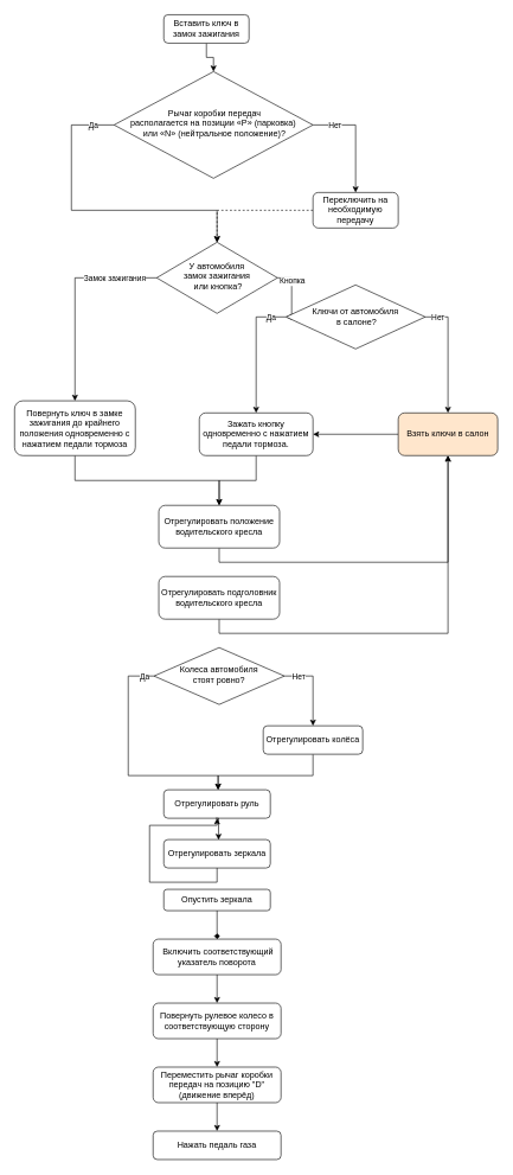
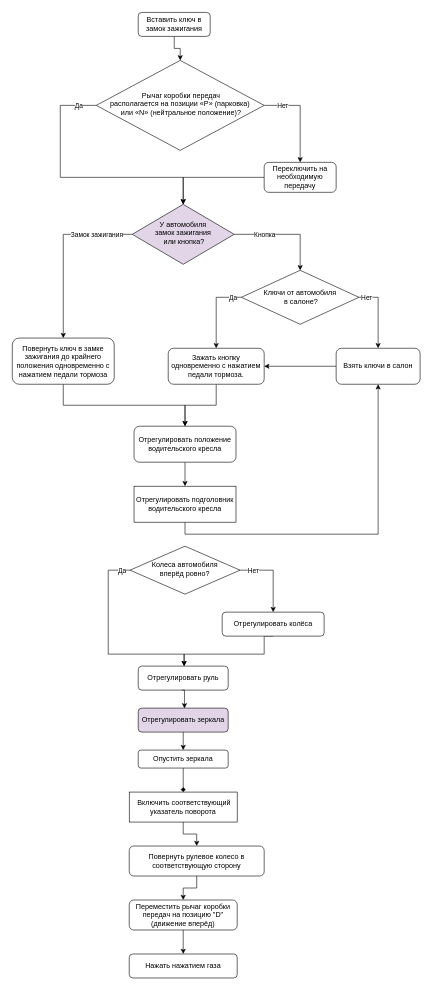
  <mxCell id="0" />
  <mxCell id="1" parent="0" />
  <mxCell id="2" style="edgeStyle=orthogonalEdgeStyle;rounded=0;orthogonalLoop=1;jettySize=auto;html=1;exitX=0.5;exitY=1;exitDx=0;exitDy=0;" edge="1" parent="1" source="3" target="8"><mxGeometry relative="1" as="geometry" /></mxCell>
  <mxCell id="3" value="Вставить ключ в замок зажигания" style="rounded=1;whiteSpace=wrap;html=1;fontSize=12;glass=0;strokeWidth=1;shadow=0;" parent="1" vertex="1"><mxGeometry x="230" y="20" width="120" height="40" as="geometry" /></mxCell>
  <mxCell id="4" style="edgeStyle=orthogonalEdgeStyle;rounded=0;orthogonalLoop=1;jettySize=auto;html=1;exitX=0;exitY=0.5;exitDx=0;exitDy=0;" edge="1" parent="1" source="8" target="15"><mxGeometry relative="1" as="geometry"><Array as="points"><mxPoint x="100" y="175" /><mxPoint x="100" y="295" /><mxPoint x="305" y="295" /></Array></mxGeometry></mxCell>
  <mxCell id="5" value="Да" style="edgeLabel;html=1;align=center;verticalAlign=middle;resizable=0;points=[];" vertex="1" connectable="0" parent="4"><mxGeometry x="-0.888" y="-3" relative="1" as="geometry"><mxPoint x="-6" y="3" as="offset" /></mxGeometry></mxCell>
  <mxCell id="6" style="edgeStyle=orthogonalEdgeStyle;rounded=0;orthogonalLoop=1;jettySize=auto;html=1;exitX=1;exitY=0.5;exitDx=0;exitDy=0;entryX=0.5;entryY=0;entryDx=0;entryDy=0;" edge="1" parent="1" source="8" target="10"><mxGeometry relative="1" as="geometry" /></mxCell>
  <mxCell id="7" value="Нет" style="edgeLabel;html=1;align=center;verticalAlign=middle;resizable=0;points=[];" vertex="1" connectable="0" parent="6"><mxGeometry x="-0.751" y="2" relative="1" as="geometry"><mxPoint x="11" y="2" as="offset" /></mxGeometry></mxCell>
  <mxCell id="8" value="&amp;nbsp;Рычаг коробки передач &lt;br&gt;располагается на позиции «P» (парковка)&lt;br&gt;&amp;nbsp;или «N» (нейтральное положение)?" style="rhombus;whiteSpace=wrap;html=1;shadow=0;fontFamily=Helvetica;fontSize=12;align=center;strokeWidth=1;spacing=6;spacingTop=-4;" vertex="1" parent="1"><mxGeometry x="160" y="100" width="280" height="150" as="geometry" /></mxCell>
- <mxCell id="9" style="edgeStyle=orthogonalEdgeStyle;rounded=0;orthogonalLoop=1;jettySize=auto;html=1;exitX=0;exitY=0.5;exitDx=0;exitDy=0;entryX=0.5;entryY=0;entryDx=0;entryDy=0;dashed=1;" edge="1" parent="1" source="10" target="15"><mxGeometry relative="1" as="geometry" /></mxCell>
+ <mxCell id="9" style="edgeStyle=orthogonalEdgeStyle;rounded=0;orthogonalLoop=1;jettySize=auto;html=1;exitX=0;exitY=0.5;exitDx=0;exitDy=0;entryX=0.5;entryY=0;entryDx=0;entryDy=0;" edge="1" parent="1" source="10" target="15"><mxGeometry relative="1" as="geometry" /></mxCell>
  <mxCell id="10" value="Переключить на необходимую передачу" style="rounded=1;whiteSpace=wrap;html=1;fontSize=12;glass=0;strokeWidth=1;shadow=0;" vertex="1" parent="1"><mxGeometry x="440" y="270" width="120" height="50" as="geometry" /></mxCell>
  <mxCell id="11" style="edgeStyle=orthogonalEdgeStyle;rounded=0;orthogonalLoop=1;jettySize=auto;html=1;exitX=1;exitY=0.5;exitDx=0;exitDy=0;" edge="1" parent="1" source="15" target="22"><mxGeometry relative="1" as="geometry" /></mxCell>
  <mxCell id="12" value="Кнопка" style="edgeLabel;html=1;align=center;verticalAlign=middle;resizable=0;points=[];" vertex="1" connectable="0" parent="11"><mxGeometry x="-0.412" relative="1" as="geometry"><mxPoint as="offset" /></mxGeometry></mxCell>
  <mxCell id="13" style="edgeStyle=orthogonalEdgeStyle;rounded=0;orthogonalLoop=1;jettySize=auto;html=1;exitX=0;exitY=0.5;exitDx=0;exitDy=0;entryX=0.5;entryY=0;entryDx=0;entryDy=0;" edge="1" parent="1" source="15" target="17"><mxGeometry relative="1" as="geometry" /></mxCell>
  <mxCell id="14" value="Замок зажигания" style="edgeLabel;html=1;align=center;verticalAlign=middle;resizable=0;points=[];" vertex="1" connectable="0" parent="13"><mxGeometry x="-0.549" relative="1" as="geometry"><mxPoint x="5" as="offset" /></mxGeometry></mxCell>
- <mxCell id="15" value="У автомобиля &lt;br&gt;замок зажигания&lt;br&gt;&amp;nbsp;или кнопка?" style="rhombus;whiteSpace=wrap;html=1;shadow=0;fontFamily=Helvetica;fontSize=12;align=center;strokeWidth=1;spacing=6;spacingTop=-4;" vertex="1" parent="1"><mxGeometry x="220" y="340" width="170" height="100" as="geometry" /></mxCell>
+ <mxCell id="15" value="У автомобиля &lt;br&gt;замок зажигания&lt;br&gt;&amp;nbsp;или кнопка?" style="rhombus;whiteSpace=wrap;html=1;shadow=0;fontFamily=Helvetica;fontSize=12;align=center;strokeWidth=1;spacing=6;spacingTop=-4;fillColor=#e1d5e7;" vertex="1" parent="1"><mxGeometry x="220" y="340" width="170" height="100" as="geometry" /></mxCell>
  <mxCell id="16" style="edgeStyle=orthogonalEdgeStyle;rounded=0;orthogonalLoop=1;jettySize=auto;html=1;exitX=0.5;exitY=1;exitDx=0;exitDy=0;entryX=0.5;entryY=0;entryDx=0;entryDy=0;" edge="1" parent="1" source="17" target="28"><mxGeometry relative="1" as="geometry" /></mxCell>
  <mxCell id="17" value="Повернуть ключ в замке зажигания до крайнего положения одновременно с нажатием педали тормоза" style="rounded=1;whiteSpace=wrap;html=1;fontSize=12;glass=0;strokeWidth=1;shadow=0;" vertex="1" parent="1"><mxGeometry x="20" y="563" width="170" height="77" as="geometry" /></mxCell>
  <mxCell id="18" style="edgeStyle=orthogonalEdgeStyle;rounded=0;orthogonalLoop=1;jettySize=auto;html=1;exitX=0;exitY=0.5;exitDx=0;exitDy=0;entryX=0.5;entryY=0;entryDx=0;entryDy=0;" edge="1" parent="1" source="22" target="24"><mxGeometry relative="1" as="geometry" /></mxCell>
  <mxCell id="19" value="Да&lt;br&gt;" style="edgeLabel;html=1;align=center;verticalAlign=middle;resizable=0;points=[];" vertex="1" connectable="0" parent="18"><mxGeometry x="-0.756" relative="1" as="geometry"><mxPoint as="offset" /></mxGeometry></mxCell>
  <mxCell id="20" style="edgeStyle=orthogonalEdgeStyle;rounded=0;orthogonalLoop=1;jettySize=auto;html=1;exitX=1;exitY=0.5;exitDx=0;exitDy=0;entryX=0.5;entryY=0;entryDx=0;entryDy=0;" edge="1" parent="1" source="22" target="26"><mxGeometry relative="1" as="geometry" /></mxCell>
  <mxCell id="21" value="Нет&lt;br&gt;" style="edgeLabel;html=1;align=center;verticalAlign=middle;resizable=0;points=[];" vertex="1" connectable="0" parent="20"><mxGeometry x="-0.798" y="-2" relative="1" as="geometry"><mxPoint y="-2" as="offset" /></mxGeometry></mxCell>
- <mxCell id="22" value="Ключи от автомобиля&lt;br&gt;&amp;nbsp;в салоне?" style="rhombus;whiteSpace=wrap;html=1;" vertex="1" parent="1"><mxGeometry x="402" y="400" width="196" height="90" as="geometry" /></mxCell>
+ <mxCell id="22" value="Ключи от автомобиля&lt;br&gt;&amp;nbsp;в салоне?" style="rhombus;whiteSpace=wrap;html=1;" vertex="1" parent="1"><mxGeometry x="402" y="450" width="196" height="90" as="geometry" /></mxCell>
  <mxCell id="23" style="edgeStyle=orthogonalEdgeStyle;rounded=0;orthogonalLoop=1;jettySize=auto;html=1;exitX=0.5;exitY=1;exitDx=0;exitDy=0;" edge="1" parent="1" source="24" target="28"><mxGeometry relative="1" as="geometry" /></mxCell>
  <mxCell id="24" value="Зажать кнопку одновременно с нажатием педали тормоза." style="rounded=1;whiteSpace=wrap;html=1;fontSize=12;glass=0;strokeWidth=1;shadow=0;" vertex="1" parent="1"><mxGeometry x="280" y="580" width="160" height="60" as="geometry" /></mxCell>
  <mxCell id="25" style="edgeStyle=orthogonalEdgeStyle;rounded=0;orthogonalLoop=1;jettySize=auto;html=1;exitX=0;exitY=0.5;exitDx=0;exitDy=0;entryX=1;entryY=0.5;entryDx=0;entryDy=0;" edge="1" parent="1" source="26" target="24"><mxGeometry relative="1" as="geometry" /></mxCell>
- <mxCell id="26" value="Взять ключи в салон" style="rounded=1;whiteSpace=wrap;html=1;fontSize=12;glass=0;strokeWidth=1;shadow=0;fillColor=#ffe6cc;" vertex="1" parent="1"><mxGeometry x="560" y="580" width="140" height="60" as="geometry" /></mxCell>
- <mxCell id="27" style="edgeStyle=orthogonalEdgeStyle;rounded=0;orthogonalLoop=1;jettySize=auto;html=1;exitX=0.5;exitY=1;exitDx=0;exitDy=0;" edge="1" parent="1" source="28" target="26"><mxGeometry relative="1" as="geometry" /></mxCell>
+ <mxCell id="26" value="Взять ключи в салон" style="rounded=1;whiteSpace=wrap;html=1;fontSize=12;glass=0;strokeWidth=1;shadow=0;" vertex="1" parent="1"><mxGeometry x="560" y="580" width="140" height="60" as="geometry" /></mxCell>
+ <mxCell id="27" style="edgeStyle=orthogonalEdgeStyle;rounded=0;orthogonalLoop=1;jettySize=auto;html=1;exitX=0.5;exitY=1;exitDx=0;exitDy=0;entryX=0.5;entryY=0;entryDx=0;entryDy=0;" edge="1" parent="1" source="28" target="30"><mxGeometry relative="1" as="geometry" /></mxCell>
  <mxCell id="28" value="Отрегулировать положение водительского кресла" style="rounded=1;whiteSpace=wrap;html=1;fontSize=12;glass=0;strokeWidth=1;shadow=0;" vertex="1" parent="1"><mxGeometry x="223" y="710" width="170" height="60" as="geometry" /></mxCell>
  <mxCell id="29" style="edgeStyle=orthogonalEdgeStyle;rounded=0;orthogonalLoop=1;jettySize=auto;html=1;exitX=0.5;exitY=1;exitDx=0;exitDy=0;" edge="1" parent="1" source="30" target="26"><mxGeometry relative="1" as="geometry" /></mxCell>
- <mxCell id="30" value="Отрегулировать подголовник водительского кресла" style="rounded=1;whiteSpace=wrap;html=1;fontSize=12;glass=0;strokeWidth=1;shadow=0;" vertex="1" parent="1"><mxGeometry x="223" y="810" width="170" height="60" as="geometry" /></mxCell>
+ <mxCell id="30" value="Отрегулировать подголовник водительского кресла" style="whiteSpace=wrap;html=1;fontSize=12;glass=0;strokeWidth=1;shadow=0;rounded=0;" vertex="1" parent="1"><mxGeometry x="223" y="810" width="170" height="60" as="geometry" /></mxCell>
  <mxCell id="31" style="edgeStyle=orthogonalEdgeStyle;rounded=0;orthogonalLoop=1;jettySize=auto;html=1;exitX=1;exitY=0.5;exitDx=0;exitDy=0;entryX=0.5;entryY=0;entryDx=0;entryDy=0;" edge="1" parent="1" source="35" target="37"><mxGeometry relative="1" as="geometry" /></mxCell>
  <mxCell id="32" value="Нет" style="edgeLabel;html=1;align=center;verticalAlign=middle;resizable=0;points=[];" vertex="1" connectable="0" parent="31"><mxGeometry x="-0.797" y="1" relative="1" as="geometry"><mxPoint x="9" y="1" as="offset" /></mxGeometry></mxCell>
  <mxCell id="33" style="edgeStyle=orthogonalEdgeStyle;rounded=0;orthogonalLoop=1;jettySize=auto;html=1;exitX=0;exitY=0.5;exitDx=0;exitDy=0;entryX=0.5;entryY=0;entryDx=0;entryDy=0;" edge="1" parent="1" source="35"><mxGeometry relative="1" as="geometry"><mxPoint x="306.5" y="1110" as="targetPoint" /><Array as="points"><mxPoint x="180" y="950" /><mxPoint x="180" y="1090" /><mxPoint x="307" y="1090" /></Array></mxGeometry></mxCell>
  <mxCell id="34" value="Да" style="edgeLabel;html=1;align=center;verticalAlign=middle;resizable=0;points=[];" vertex="1" connectable="0" parent="33"><mxGeometry x="-0.911" relative="1" as="geometry"><mxPoint as="offset" /></mxGeometry></mxCell>
- <mxCell id="35" value="Колеса автомобиля &lt;br&gt;стоят ровно?" style="rhombus;whiteSpace=wrap;html=1;shadow=0;fontFamily=Helvetica;fontSize=12;align=center;strokeWidth=1;spacing=6;spacingTop=-4;" vertex="1" parent="1"><mxGeometry x="216.25" y="910" width="183.5" height="80" as="geometry" /></mxCell>
+ <mxCell id="35" value="Колеса автомобиля &lt;br&gt;вперёд ровно?" style="rhombus;whiteSpace=wrap;html=1;shadow=0;fontFamily=Helvetica;fontSize=12;align=center;strokeWidth=1;spacing=6;spacingTop=-4;" vertex="1" parent="1"><mxGeometry x="216.25" y="910" width="183.5" height="80" as="geometry" /></mxCell>
  <mxCell id="36" style="edgeStyle=orthogonalEdgeStyle;rounded=0;orthogonalLoop=1;jettySize=auto;html=1;exitX=0.5;exitY=1;exitDx=0;exitDy=0;entryX=0.5;entryY=0;entryDx=0;entryDy=0;" edge="1" parent="1" source="37"><mxGeometry relative="1" as="geometry"><mxPoint x="306.5" y="1110" as="targetPoint" /><Array as="points"><mxPoint x="440" y="1090" /><mxPoint x="307" y="1090" /></Array></mxGeometry></mxCell>
- <mxCell id="37" value="Отрегулировать колёса" style="rounded=1;whiteSpace=wrap;html=1;fontSize=12;glass=0;strokeWidth=1;shadow=0;" vertex="1" parent="1"><mxGeometry x="370" y="1020" width="140" height="40" as="geometry" /></mxCell>
+ <mxCell id="37" value="Отрегулировать колёса" style="rounded=1;whiteSpace=wrap;html=1;fontSize=12;glass=0;strokeWidth=1;shadow=0;" vertex="1" parent="1"><mxGeometry x="370" y="1020" width="170" height="40" as="geometry" /></mxCell>
  <mxCell id="38" value="Отрегулировать руль" style="rounded=1;whiteSpace=wrap;html=1;fontSize=12;glass=0;strokeWidth=1;shadow=0;" vertex="1" parent="1"><mxGeometry x="230" y="1110" width="150" height="40" as="geometry" /></mxCell>
- <mxCell id="39" style="edgeStyle=orthogonalEdgeStyle;rounded=0;orthogonalLoop=1;jettySize=auto;html=1;exitX=0.5;exitY=1;exitDx=0;exitDy=0;" edge="1" parent="1" source="40" target="38"><mxGeometry relative="1" as="geometry" /></mxCell>
- <mxCell id="40" value="Отрегулировать зеркала" style="rounded=1;whiteSpace=wrap;html=1;fontSize=12;glass=0;strokeWidth=1;shadow=0;" vertex="1" parent="1"><mxGeometry x="230" y="1180" width="150" height="40" as="geometry" /></mxCell>
+ <mxCell id="39" style="edgeStyle=orthogonalEdgeStyle;rounded=0;orthogonalLoop=1;jettySize=auto;html=1;exitX=0.5;exitY=1;exitDx=0;exitDy=0;entryX=0.5;entryY=0;entryDx=0;entryDy=0;" edge="1" parent="1" source="40" target="43"><mxGeometry relative="1" as="geometry" /></mxCell>
+ <mxCell id="40" value="Отрегулировать зеркала" style="rounded=1;whiteSpace=wrap;html=1;fontSize=12;glass=0;strokeWidth=1;shadow=0;fillColor=#e1d5e7;" vertex="1" parent="1"><mxGeometry x="230" y="1180" width="150" height="40" as="geometry" /></mxCell>
  <mxCell id="41" style="edgeStyle=orthogonalEdgeStyle;rounded=0;orthogonalLoop=1;jettySize=auto;html=1;exitX=0.5;exitY=1;exitDx=0;exitDy=0;entryX=0.527;entryY=0.012;entryDx=0;entryDy=0;entryPerimeter=0;" edge="1" parent="1"><mxGeometry relative="1" as="geometry"><mxPoint x="302.89" y="1150" as="sourcePoint" /><mxPoint x="307.102" y="1180.48" as="targetPoint" /></mxGeometry></mxCell>
  <mxCell id="42" style="edgeStyle=orthogonalEdgeStyle;rounded=0;orthogonalLoop=1;jettySize=auto;html=1;exitX=0.5;exitY=1;exitDx=0;exitDy=0;entryX=0.5;entryY=0;entryDx=0;entryDy=0;endArrow=diamond;" edge="1" parent="1" source="43" target="45"><mxGeometry relative="1" as="geometry" /></mxCell>
  <mxCell id="43" value="Опустить зеркала" style="rounded=1;whiteSpace=wrap;html=1;fontSize=12;glass=0;strokeWidth=1;shadow=0;" vertex="1" parent="1"><mxGeometry x="230" y="1250" width="150" height="30" as="geometry" /></mxCell>
  <mxCell id="44" style="edgeStyle=orthogonalEdgeStyle;rounded=0;orthogonalLoop=1;jettySize=auto;html=1;exitX=0.5;exitY=1;exitDx=0;exitDy=0;entryX=0.5;entryY=0;entryDx=0;entryDy=0;" edge="1" parent="1" source="45" target="47"><mxGeometry relative="1" as="geometry" /></mxCell>
- <mxCell id="45" value="&amp;nbsp;Включить соответствующий указатель поворота" style="rounded=1;whiteSpace=wrap;html=1;fontSize=12;glass=0;strokeWidth=1;shadow=0;" vertex="1" parent="1"><mxGeometry x="215" y="1320" width="180" height="50" as="geometry" /></mxCell>
+ <mxCell id="45" value="&amp;nbsp;Включить соответствующий указатель поворота" style="whiteSpace=wrap;html=1;fontSize=12;glass=0;strokeWidth=1;shadow=0;rounded=0;" vertex="1" parent="1"><mxGeometry x="215" y="1320" width="180" height="50" as="geometry" /></mxCell>
  <mxCell id="46" style="edgeStyle=orthogonalEdgeStyle;rounded=0;orthogonalLoop=1;jettySize=auto;html=1;exitX=0.5;exitY=1;exitDx=0;exitDy=0;entryX=0.5;entryY=0;entryDx=0;entryDy=0;" edge="1" parent="1" source="47" target="49"><mxGeometry relative="1" as="geometry" /></mxCell>
- <mxCell id="47" value="Повернуть рулевое колесо в соответствующую сторону" style="rounded=1;whiteSpace=wrap;html=1;fontSize=12;glass=0;strokeWidth=1;shadow=0;" vertex="1" parent="1"><mxGeometry x="215" y="1410" width="180" height="50" as="geometry" /></mxCell>
+ <mxCell id="47" value="Повернуть рулевое колесо в соответствующую сторону" style="rounded=1;whiteSpace=wrap;html=1;fontSize=12;glass=0;strokeWidth=1;shadow=0;" vertex="1" parent="1"><mxGeometry x="215" y="1410" width="225" height="50" as="geometry" /></mxCell>
  <mxCell id="48" style="edgeStyle=orthogonalEdgeStyle;rounded=0;orthogonalLoop=1;jettySize=auto;html=1;exitX=0.5;exitY=1;exitDx=0;exitDy=0;entryX=0.5;entryY=0;entryDx=0;entryDy=0;" edge="1" parent="1" source="49" target="50"><mxGeometry relative="1" as="geometry" /></mxCell>
  <mxCell id="49" value="Переместить рычаг коробки передач на позицию &quot;D&quot; (движение вперёд)" style="rounded=1;whiteSpace=wrap;html=1;fontSize=12;glass=0;strokeWidth=1;shadow=0;" vertex="1" parent="1"><mxGeometry x="215" y="1500" width="180" height="50" as="geometry" /></mxCell>
- <mxCell id="50" value="Нажать педаль газа" style="rounded=1;whiteSpace=wrap;html=1;fontSize=12;glass=0;strokeWidth=1;shadow=0;" vertex="1" parent="1"><mxGeometry x="215" y="1590" width="180" height="40" as="geometry" /></mxCell>
+ <mxCell id="50" value="Нажать нажатием газа" style="rounded=1;whiteSpace=wrap;html=1;fontSize=12;glass=0;strokeWidth=1;shadow=0;" vertex="1" parent="1"><mxGeometry x="215" y="1590" width="180" height="40" as="geometry" /></mxCell>
